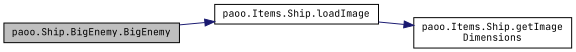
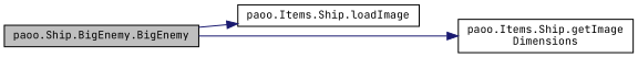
  digraph {
    fontname="JetBrains Mono"
    rankdir=LR
    node [color=black fillcolor=white fontname="JetBrains Mono" fontsize=10 shape=record style=filled]
    edge [color=midnightblue fontname="JetBrains Mono" fontsize=10 labelfontname=Helvetica labelfontsize=10 style=solid]
    n1 [fillcolor=grey75 fontcolor=black height=0.2 label="paoo.Ship.BigEnemy.BigEnemy" width=0.4]
    n2 [height=0.2 label="paoo.Items.Ship.loadImage" width=0.4]
    n3 [height=0.2 label="paoo.Items.Ship.getImage\lDimensions" width=0.4]
    n1 -> n2
-   n2 -> n3
+   n1 -> n3
  }
